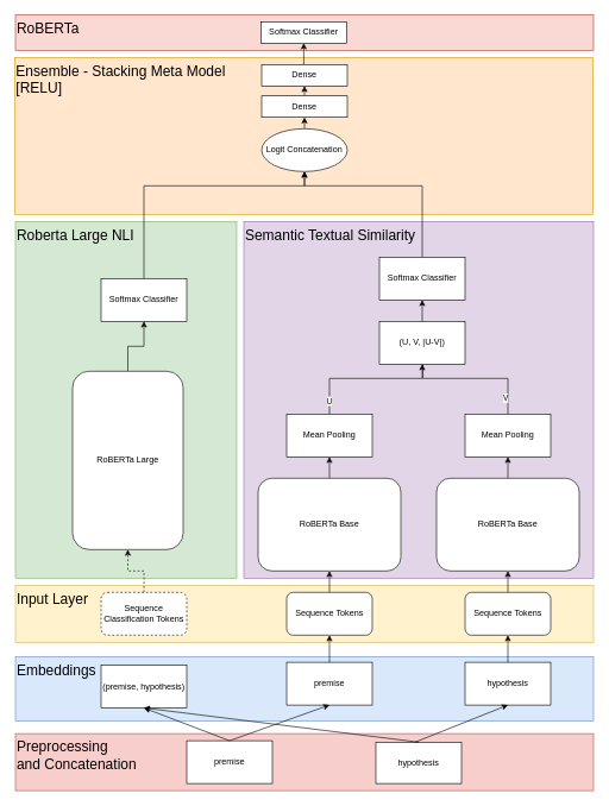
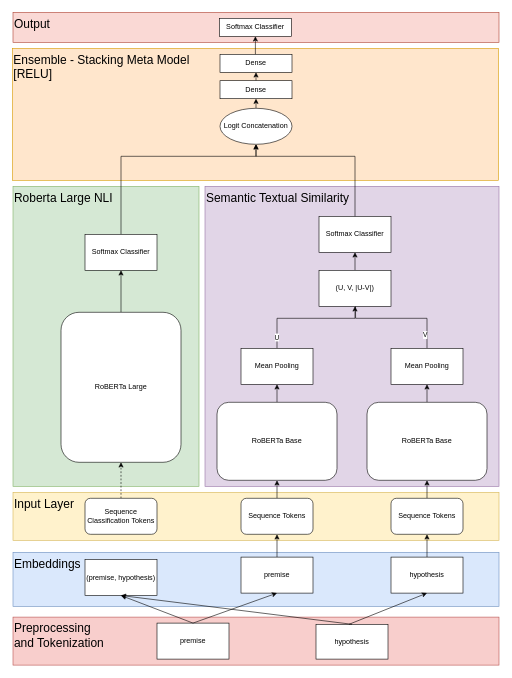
  <mxCell id="0" />
  <mxCell id="1" parent="0" />
- <mxCell id="2" value="RoBERTa" style="rounded=0;whiteSpace=wrap;html=1;align=left;fillColor=#fad9d5;strokeColor=#ae4132;labelBackgroundColor=none;verticalAlign=top;fontSize=20;" parent="1" vertex="1"><mxGeometry x="21" y="20" width="810" height="50" as="geometry" /></mxCell>
+ <mxCell id="2" value="Output" style="rounded=0;whiteSpace=wrap;html=1;align=left;fillColor=#fad9d5;strokeColor=#ae4132;labelBackgroundColor=none;verticalAlign=top;fontSize=20;" parent="1" vertex="1"><mxGeometry x="21" y="20" width="810" height="50" as="geometry" /></mxCell>
  <mxCell id="3" value="&lt;div&gt;Ensemble - Stacking Meta Model&lt;/div&gt;&lt;div&gt;[RELU]&lt;/div&gt;" style="rounded=0;whiteSpace=wrap;html=1;align=left;fillColor=#ffe6cc;strokeColor=#d79b00;labelBackgroundColor=none;verticalAlign=top;fontSize=20;" parent="1" vertex="1"><mxGeometry x="20" y="80" width="810" height="220" as="geometry" /></mxCell>
  <mxCell id="4" value="Semantic Textual Similarity" style="rounded=0;whiteSpace=wrap;html=1;align=left;fillColor=#e1d5e7;strokeColor=#9673a6;labelBackgroundColor=none;verticalAlign=top;fontSize=20;" parent="1" vertex="1"><mxGeometry x="341" y="310" width="490" height="500" as="geometry" /></mxCell>
  <mxCell id="5" value="Roberta Large NLI" style="rounded=0;whiteSpace=wrap;html=1;align=left;fillColor=#d5e8d4;strokeColor=#82b366;labelBackgroundColor=none;verticalAlign=top;fontSize=20;" parent="1" vertex="1"><mxGeometry x="21" y="310" width="310" height="500" as="geometry" /></mxCell>
  <mxCell id="6" value="Embeddings" style="rounded=0;whiteSpace=wrap;html=1;align=left;fillColor=#dae8fc;strokeColor=#6c8ebf;labelBackgroundColor=none;verticalAlign=top;fontSize=20;" parent="1" vertex="1"><mxGeometry x="21" y="920" width="810" height="90" as="geometry" /></mxCell>
  <mxCell id="7" value="&lt;span&gt;Input Layer&lt;/span&gt;" style="rounded=0;whiteSpace=wrap;html=1;align=left;fillColor=#fff2cc;strokeColor=#d6b656;labelBackgroundColor=none;verticalAlign=top;fontSize=20;" parent="1" vertex="1"><mxGeometry x="21" y="820" width="810" height="80" as="geometry" /></mxCell>
  <mxCell id="8" value="(premise, hypothesis)" style="rounded=0;whiteSpace=wrap;html=1;" parent="1" vertex="1"><mxGeometry x="141" y="932" width="120" height="60" as="geometry" /></mxCell>
  <mxCell id="9" style="edgeStyle=orthogonalEdgeStyle;rounded=0;orthogonalLoop=1;jettySize=auto;html=1;exitX=0.5;exitY=0;exitDx=0;exitDy=0;entryX=0.5;entryY=1;entryDx=0;entryDy=0;" parent="1" source="10" target="16" edge="1"><mxGeometry relative="1" as="geometry" /></mxCell>
  <mxCell id="10" value="premise" style="rounded=0;whiteSpace=wrap;html=1;" parent="1" vertex="1"><mxGeometry x="401" y="928" width="120" height="60" as="geometry" /></mxCell>
  <mxCell id="11" style="edgeStyle=orthogonalEdgeStyle;rounded=0;orthogonalLoop=1;jettySize=auto;html=1;exitX=0.5;exitY=0;exitDx=0;exitDy=0;entryX=0.5;entryY=1;entryDx=0;entryDy=0;" parent="1" source="12" target="18" edge="1"><mxGeometry relative="1" as="geometry" /></mxCell>
  <mxCell id="12" value="hypothesis" style="rounded=0;whiteSpace=wrap;html=1;" parent="1" vertex="1"><mxGeometry x="651" y="928" width="120" height="60" as="geometry" /></mxCell>
  <mxCell id="13" style="edgeStyle=orthogonalEdgeStyle;rounded=0;orthogonalLoop=1;jettySize=auto;html=1;exitX=0.5;exitY=0;exitDx=0;exitDy=0;entryX=0.5;entryY=1;entryDx=0;entryDy=0;dashed=1;" parent="1" source="14" target="20" edge="1"><mxGeometry relative="1" as="geometry" /></mxCell>
- <mxCell id="14" value="Sequence Classification Tokens" style="rounded=1;whiteSpace=wrap;html=1;dashed=1;" parent="1" vertex="1"><mxGeometry x="141" y="830" width="120" height="60" as="geometry" /></mxCell>
+ <mxCell id="14" value="Sequence Classification Tokens" style="rounded=1;whiteSpace=wrap;html=1;" parent="1" vertex="1"><mxGeometry x="141" y="830" width="120" height="60" as="geometry" /></mxCell>
  <mxCell id="15" style="edgeStyle=orthogonalEdgeStyle;rounded=0;orthogonalLoop=1;jettySize=auto;html=1;exitX=0.5;exitY=0;exitDx=0;exitDy=0;entryX=0.5;entryY=1;entryDx=0;entryDy=0;" parent="1" source="16" target="22" edge="1"><mxGeometry relative="1" as="geometry" /></mxCell>
  <mxCell id="16" value="Sequence Tokens" style="rounded=1;whiteSpace=wrap;html=1;" parent="1" vertex="1"><mxGeometry x="401" y="830" width="120" height="60" as="geometry" /></mxCell>
  <mxCell id="17" style="edgeStyle=orthogonalEdgeStyle;rounded=0;orthogonalLoop=1;jettySize=auto;html=1;exitX=0.5;exitY=0;exitDx=0;exitDy=0;entryX=0.5;entryY=1;entryDx=0;entryDy=0;" parent="1" source="18" target="24" edge="1"><mxGeometry relative="1" as="geometry" /></mxCell>
  <mxCell id="18" value="Sequence Tokens" style="rounded=1;whiteSpace=wrap;html=1;" parent="1" vertex="1"><mxGeometry x="651" y="830" width="120" height="60" as="geometry" /></mxCell>
  <mxCell id="19" style="edgeStyle=orthogonalEdgeStyle;rounded=0;orthogonalLoop=1;jettySize=auto;html=1;exitX=0.5;exitY=0;exitDx=0;exitDy=0;" parent="1" source="20" target="35" edge="1"><mxGeometry relative="1" as="geometry" /></mxCell>
- <mxCell id="20" value="RoBERTa Large" style="rounded=1;whiteSpace=wrap;html=1;glass=0;shadow=0;" parent="1" vertex="1"><mxGeometry x="101" y="520" width="155" height="250" as="geometry" /></mxCell>
+ <mxCell id="20" value="RoBERTa Large" style="rounded=1;whiteSpace=wrap;html=1;glass=0;shadow=0;" parent="1" vertex="1"><mxGeometry x="101" y="520" width="200" height="250" as="geometry" /></mxCell>
  <mxCell id="21" style="edgeStyle=orthogonalEdgeStyle;rounded=0;orthogonalLoop=1;jettySize=auto;html=1;exitX=0.5;exitY=0;exitDx=0;exitDy=0;entryX=0.5;entryY=1;entryDx=0;entryDy=0;" parent="1" source="22" target="27" edge="1"><mxGeometry relative="1" as="geometry" /></mxCell>
  <mxCell id="22" value="RoBERTa Base" style="rounded=1;whiteSpace=wrap;html=1;" parent="1" vertex="1"><mxGeometry x="361" y="670" width="200" height="130" as="geometry" /></mxCell>
  <mxCell id="23" style="edgeStyle=orthogonalEdgeStyle;rounded=0;orthogonalLoop=1;jettySize=auto;html=1;exitX=0.5;exitY=0;exitDx=0;exitDy=0;entryX=0.5;entryY=1;entryDx=0;entryDy=0;" parent="1" source="24" target="30" edge="1"><mxGeometry relative="1" as="geometry" /></mxCell>
  <mxCell id="24" value="RoBERTa Base" style="rounded=1;whiteSpace=wrap;html=1;" parent="1" vertex="1"><mxGeometry x="611" y="670" width="200" height="130" as="geometry" /></mxCell>
  <mxCell id="25" style="edgeStyle=orthogonalEdgeStyle;rounded=0;orthogonalLoop=1;jettySize=auto;html=1;exitX=0.5;exitY=0;exitDx=0;exitDy=0;entryX=0.5;entryY=1;entryDx=0;entryDy=0;" parent="1" source="27" target="32" edge="1"><mxGeometry relative="1" as="geometry"><Array as="points"><mxPoint x="461" y="530" /><mxPoint x="591" y="530" /></Array></mxGeometry></mxCell>
  <mxCell id="26" value="U" style="edgeLabel;html=1;align=center;verticalAlign=middle;resizable=0;points=[];" parent="25" vertex="1" connectable="0"><mxGeometry x="-0.81" y="1" relative="1" as="geometry"><mxPoint as="offset" /></mxGeometry></mxCell>
  <mxCell id="27" value="Mean Pooling" style="rounded=0;whiteSpace=wrap;html=1;" parent="1" vertex="1"><mxGeometry x="401" y="580" width="120" height="60" as="geometry" /></mxCell>
  <mxCell id="28" style="edgeStyle=orthogonalEdgeStyle;rounded=0;orthogonalLoop=1;jettySize=auto;html=1;exitX=0.5;exitY=0;exitDx=0;exitDy=0;" parent="1" source="30" edge="1"><mxGeometry relative="1" as="geometry"><mxPoint x="591" y="460" as="targetPoint" /><Array as="points"><mxPoint x="711" y="530" /><mxPoint x="592" y="530" /><mxPoint x="592" y="460" /></Array></mxGeometry></mxCell>
  <mxCell id="29" value="V" style="edgeLabel;html=1;align=center;verticalAlign=middle;resizable=0;points=[];" parent="28" vertex="1" connectable="0"><mxGeometry x="-0.806" y="4" relative="1" as="geometry"><mxPoint as="offset" /></mxGeometry></mxCell>
  <mxCell id="30" value="Mean Pooling" style="rounded=0;whiteSpace=wrap;html=1;" parent="1" vertex="1"><mxGeometry x="651" y="580" width="120" height="60" as="geometry" /></mxCell>
  <mxCell id="31" style="edgeStyle=orthogonalEdgeStyle;rounded=0;orthogonalLoop=1;jettySize=auto;html=1;exitX=0.5;exitY=0;exitDx=0;exitDy=0;entryX=0.5;entryY=1;entryDx=0;entryDy=0;" parent="1" source="32" target="33" edge="1"><mxGeometry relative="1" as="geometry" /></mxCell>
  <mxCell id="32" value="(U, V, |U-V|)" style="rounded=0;whiteSpace=wrap;html=1;" parent="1" vertex="1"><mxGeometry x="531" y="450" width="120" height="60" as="geometry" /></mxCell>
  <mxCell id="33" value="Softmax Classifier" style="rounded=0;whiteSpace=wrap;html=1;" parent="1" vertex="1"><mxGeometry x="531" y="360" width="120" height="60" as="geometry" /></mxCell>
  <mxCell id="34" style="edgeStyle=orthogonalEdgeStyle;rounded=0;orthogonalLoop=1;jettySize=auto;html=1;exitX=0.5;exitY=0;exitDx=0;exitDy=0;entryX=0.5;entryY=1;entryDx=0;entryDy=0;" parent="1" source="35" target="37" edge="1"><mxGeometry relative="1" as="geometry"><Array as="points"><mxPoint x="201" y="260" /><mxPoint x="426" y="260" /></Array></mxGeometry></mxCell>
  <mxCell id="35" value="Softmax Classifier" style="rounded=0;whiteSpace=wrap;html=1;" parent="1" vertex="1"><mxGeometry x="141" y="390" width="120" height="60" as="geometry" /></mxCell>
  <mxCell id="36" style="edgeStyle=orthogonalEdgeStyle;rounded=0;orthogonalLoop=1;jettySize=auto;html=1;exitX=0.5;exitY=0;exitDx=0;exitDy=0;entryX=0.5;entryY=1;entryDx=0;entryDy=0;" parent="1" source="37" target="39" edge="1"><mxGeometry relative="1" as="geometry" /></mxCell>
  <mxCell id="37" value="Logit Concatenation" style="ellipse;whiteSpace=wrap;html=1;" parent="1" vertex="1"><mxGeometry x="366" y="180" width="120" height="60" as="geometry" /></mxCell>
  <mxCell id="38" style="edgeStyle=orthogonalEdgeStyle;rounded=0;orthogonalLoop=1;jettySize=auto;html=1;exitX=0.5;exitY=0;exitDx=0;exitDy=0;entryX=0.5;entryY=1;entryDx=0;entryDy=0;" edge="1" parent="1" source="39" target="46"><mxGeometry relative="1" as="geometry" /></mxCell>
  <mxCell id="39" value="Dense" style="rounded=0;whiteSpace=wrap;html=1;" parent="1" vertex="1"><mxGeometry x="366" y="134" width="120" height="30" as="geometry" /></mxCell>
  <mxCell id="40" value="Softmax Classifier" style="rounded=0;whiteSpace=wrap;html=1;" parent="1" vertex="1"><mxGeometry x="365" y="30" width="120" height="30" as="geometry" /></mxCell>
  <mxCell id="41" value="" style="endArrow=classic;html=1;rounded=0;exitX=0.5;exitY=0;exitDx=0;exitDy=0;entryX=0.5;entryY=1;entryDx=0;entryDy=0;" parent="1" source="33" target="37" edge="1"><mxGeometry width="50" height="50" relative="1" as="geometry"><mxPoint x="451" y="390" as="sourcePoint" /><mxPoint x="501" y="340" as="targetPoint" /><Array as="points"><mxPoint x="591" y="260" /><mxPoint x="426" y="260" /></Array></mxGeometry></mxCell>
- <mxCell id="42" value="&lt;div&gt;Preprocessing&lt;/div&gt;&lt;div&gt;and Concatenation&lt;/div&gt;" style="rounded=0;whiteSpace=wrap;html=1;align=left;fillColor=#f8cecc;strokeColor=#b85450;labelBackgroundColor=none;verticalAlign=top;fontSize=20;" vertex="1" parent="1"><mxGeometry x="21" y="1028" width="810" height="80" as="geometry" /></mxCell>
+ <mxCell id="42" value="&lt;div&gt;Preprocessing&lt;/div&gt;&lt;div&gt;and Tokenization&lt;/div&gt;" style="rounded=0;whiteSpace=wrap;html=1;align=left;fillColor=#f8cecc;strokeColor=#b85450;labelBackgroundColor=none;verticalAlign=top;fontSize=20;" vertex="1" parent="1"><mxGeometry x="21" y="1028" width="810" height="80" as="geometry" /></mxCell>
  <mxCell id="43" value="premise" style="rounded=0;whiteSpace=wrap;html=1;" vertex="1" parent="1"><mxGeometry x="261" y="1038" width="120" height="60" as="geometry" /></mxCell>
  <mxCell id="44" value="hypothesis" style="rounded=0;whiteSpace=wrap;html=1;" vertex="1" parent="1"><mxGeometry x="526" y="1040" width="120" height="58" as="geometry" /></mxCell>
  <mxCell id="45" style="edgeStyle=orthogonalEdgeStyle;rounded=0;orthogonalLoop=1;jettySize=auto;html=1;exitX=0.5;exitY=0;exitDx=0;exitDy=0;entryX=0.5;entryY=1;entryDx=0;entryDy=0;" edge="1" parent="1" source="46" target="40"><mxGeometry relative="1" as="geometry" /></mxCell>
  <mxCell id="46" value="Dense" style="rounded=0;whiteSpace=wrap;html=1;" vertex="1" parent="1"><mxGeometry x="366" y="90" width="120" height="30" as="geometry" /></mxCell>
  <mxCell id="47" value="" style="endArrow=classic;html=1;rounded=0;exitX=0.5;exitY=0;exitDx=0;exitDy=0;entryX=0.5;entryY=1;entryDx=0;entryDy=0;" edge="1" parent="1" source="43" target="8"><mxGeometry width="50" height="50" relative="1" as="geometry"><mxPoint x="-79" y="970" as="sourcePoint" /><mxPoint x="-29" y="920" as="targetPoint" /></mxGeometry></mxCell>
  <mxCell id="48" value="" style="endArrow=classic;html=1;rounded=0;exitX=0.5;exitY=0;exitDx=0;exitDy=0;entryX=0.5;entryY=1;entryDx=0;entryDy=0;" edge="1" parent="1" source="43" target="10"><mxGeometry width="50" height="50" relative="1" as="geometry"><mxPoint x="-309" y="760" as="sourcePoint" /><mxPoint x="-259" y="710" as="targetPoint" /></mxGeometry></mxCell>
  <mxCell id="49" value="" style="endArrow=classic;html=1;rounded=0;exitX=0.5;exitY=0;exitDx=0;exitDy=0;entryX=0.5;entryY=1;entryDx=0;entryDy=0;" edge="1" parent="1" source="44" target="8"><mxGeometry width="50" height="50" relative="1" as="geometry"><mxPoint x="-339" y="810" as="sourcePoint" /><mxPoint x="-289" y="760" as="targetPoint" /></mxGeometry></mxCell>
  <mxCell id="50" value="" style="endArrow=classic;html=1;rounded=0;entryX=0.5;entryY=1;entryDx=0;entryDy=0;" edge="1" parent="1" target="12"><mxGeometry width="50" height="50" relative="1" as="geometry"><mxPoint x="581" y="1040" as="sourcePoint" /><mxPoint x="-199" y="730" as="targetPoint" /></mxGeometry></mxCell>
